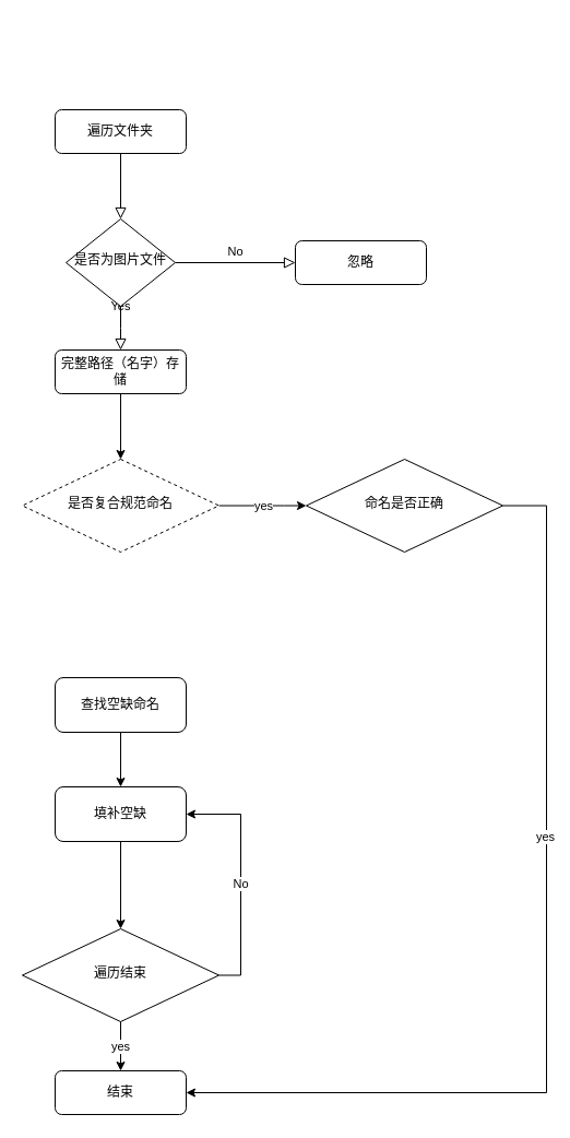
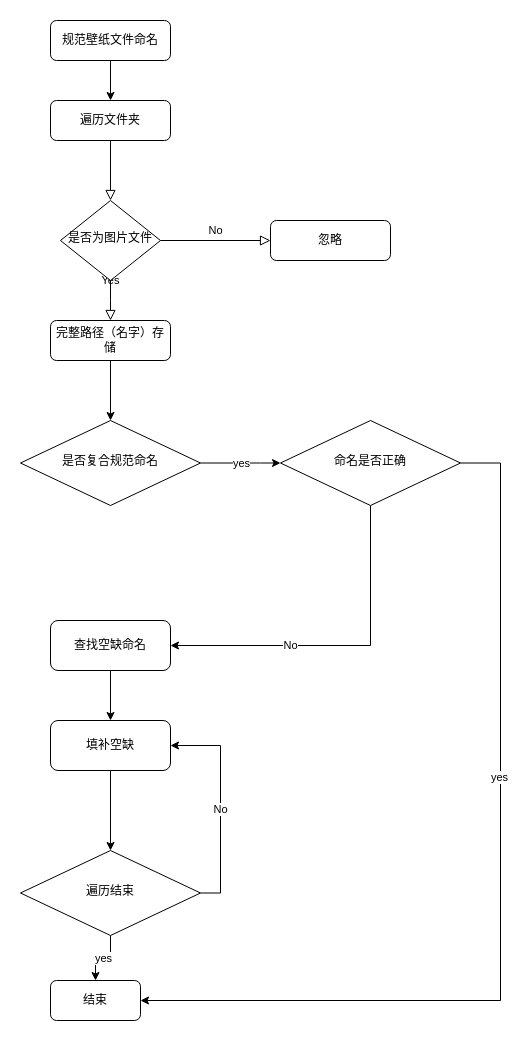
  <mxCell id="0" />
  <mxCell id="1" parent="0" />
  <mxCell id="2" value="" style="rounded=0;html=1;jettySize=auto;orthogonalLoop=1;fontSize=11;endArrow=block;endFill=0;endSize=8;strokeWidth=1;shadow=0;labelBackgroundColor=none;edgeStyle=orthogonalEdgeStyle;exitX=0.5;exitY=1;exitDx=0;exitDy=0;" parent="1" source="9" target="5" edge="1"><mxGeometry relative="1" as="geometry"><mxPoint x="110" y="150" as="sourcePoint" /></mxGeometry></mxCell>
  <mxCell id="3" value="Yes" style="rounded=0;html=1;jettySize=auto;orthogonalLoop=1;fontSize=11;endArrow=block;endFill=0;endSize=8;strokeWidth=1;shadow=0;labelBackgroundColor=none;edgeStyle=orthogonalEdgeStyle;" parent="1" source="5" edge="1"><mxGeometry y="20" relative="1" as="geometry"><mxPoint as="offset" /><mxPoint x="110" y="320" as="targetPoint" /></mxGeometry></mxCell>
  <mxCell id="4" value="No" style="edgeStyle=orthogonalEdgeStyle;rounded=0;html=1;jettySize=auto;orthogonalLoop=1;fontSize=11;endArrow=block;endFill=0;endSize=8;strokeWidth=1;shadow=0;labelBackgroundColor=none;" parent="1" source="5" target="6" edge="1"><mxGeometry y="10" relative="1" as="geometry"><mxPoint as="offset" /></mxGeometry></mxCell>
  <mxCell id="5" value="是否为图片文件" style="rhombus;whiteSpace=wrap;html=1;shadow=0;fontFamily=Helvetica;fontSize=12;align=center;strokeWidth=1;spacing=6;spacingTop=-4;" parent="1" vertex="1"><mxGeometry x="60" y="200" width="100" height="80" as="geometry" /></mxCell>
  <mxCell id="6" value="忽略" style="rounded=1;whiteSpace=wrap;html=1;fontSize=12;glass=0;strokeWidth=1;shadow=0;" parent="1" vertex="1"><mxGeometry x="270" y="220" width="120" height="40" as="geometry" /></mxCell>
+ <mxCell id="7" value="" style="edgeStyle=orthogonalEdgeStyle;rounded=0;orthogonalLoop=1;jettySize=auto;html=1;" parent="1" source="8" target="9" edge="1"><mxGeometry relative="1" as="geometry" /></mxCell>
+ <mxCell id="8" value="规范壁纸文件命名" style="rounded=1;whiteSpace=wrap;html=1;fontSize=12;glass=0;strokeWidth=1;shadow=0;" parent="1" vertex="1"><mxGeometry x="50" y="20" width="120" height="40" as="geometry" /></mxCell>
  <mxCell id="9" value="遍历文件夹" style="rounded=1;whiteSpace=wrap;html=1;fontSize=12;glass=0;strokeWidth=1;shadow=0;" parent="1" vertex="1"><mxGeometry x="50" y="100" width="120" height="40" as="geometry" /></mxCell>
  <mxCell id="10" style="edgeStyle=orthogonalEdgeStyle;rounded=0;orthogonalLoop=1;jettySize=auto;html=1;entryX=0;entryY=0.5;entryDx=0;entryDy=0;" parent="1" source="12" target="20" edge="1"><mxGeometry relative="1" as="geometry"><Array as="points"><mxPoint x="260" y="463" /><mxPoint x="260" y="463" /></Array></mxGeometry></mxCell>
  <mxCell id="11" value="yes" style="edgeLabel;html=1;align=center;verticalAlign=middle;resizable=0;points=[];" parent="10" vertex="1" connectable="0"><mxGeometry x="0.163" y="-1" relative="1" as="geometry"><mxPoint x="-7" y="-1" as="offset" /></mxGeometry></mxCell>
- <mxCell id="12" value="是否复合规范命名" style="rhombus;whiteSpace=wrap;html=1;shadow=0;fontFamily=Helvetica;fontSize=12;align=center;strokeWidth=1;spacing=6;spacingTop=-4;dashed=1;" parent="1" vertex="1"><mxGeometry x="20" y="420" width="180" height="85" as="geometry" /></mxCell>
+ <mxCell id="12" value="是否复合规范命名" style="rhombus;whiteSpace=wrap;html=1;shadow=0;fontFamily=Helvetica;fontSize=12;align=center;strokeWidth=1;spacing=6;spacingTop=-4;" parent="1" vertex="1"><mxGeometry x="20" y="420" width="180" height="85" as="geometry" /></mxCell>
  <mxCell id="13" value="完整路径（名字）存储" style="rounded=1;whiteSpace=wrap;html=1;fontSize=12;glass=0;strokeWidth=1;shadow=0;" parent="1" vertex="1"><mxGeometry x="50" y="320" width="120" height="40" as="geometry" /></mxCell>
  <mxCell id="14" style="edgeStyle=orthogonalEdgeStyle;rounded=0;orthogonalLoop=1;jettySize=auto;html=1;entryX=0.5;entryY=0;entryDx=0;entryDy=0;exitX=0.5;exitY=1;exitDx=0;exitDy=0;" parent="1" source="13" target="12" edge="1"><mxGeometry relative="1" as="geometry"><mxPoint x="110" y="440" as="sourcePoint" /></mxGeometry></mxCell>
- <mxCell id="15" value="结束" style="rounded=1;whiteSpace=wrap;html=1;fontSize=12;glass=0;strokeWidth=1;shadow=0;" parent="1" vertex="1"><mxGeometry x="50" y="980" width="120" height="40" as="geometry" /></mxCell>
+ <mxCell id="15" value="结束" style="rounded=1;whiteSpace=wrap;html=1;fontSize=12;glass=0;strokeWidth=1;shadow=0;" parent="1" vertex="1"><mxGeometry x="50" y="980" width="90" height="40" as="geometry" /></mxCell>
  <mxCell id="16" style="edgeStyle=orthogonalEdgeStyle;rounded=0;orthogonalLoop=1;jettySize=auto;html=1;entryX=1;entryY=0.5;entryDx=0;entryDy=0;exitX=1;exitY=0.5;exitDx=0;exitDy=0;" parent="1" source="20" target="15" edge="1"><mxGeometry relative="1" as="geometry"><Array as="points"><mxPoint x="500" y="463" /><mxPoint x="500" y="1000" /></Array></mxGeometry></mxCell>
  <mxCell id="17" value="yes" style="edgeLabel;html=1;align=center;verticalAlign=middle;resizable=0;points=[];" parent="16" vertex="1" connectable="0"><mxGeometry x="-0.244" y="-2" relative="1" as="geometry"><mxPoint as="offset" /></mxGeometry></mxCell>
+ <mxCell id="18" style="edgeStyle=orthogonalEdgeStyle;rounded=0;orthogonalLoop=1;jettySize=auto;html=1;exitX=0.5;exitY=1;exitDx=0;exitDy=0;entryX=1;entryY=0.5;entryDx=0;entryDy=0;" parent="1" source="20" target="22" edge="1"><mxGeometry relative="1" as="geometry" /></mxCell>
+ <mxCell id="19" value="No" style="edgeLabel;html=1;align=center;verticalAlign=middle;resizable=0;points=[];" parent="18" vertex="1" connectable="0"><mxGeometry x="0.301" y="-1" relative="1" as="geometry"><mxPoint as="offset" /></mxGeometry></mxCell>
  <mxCell id="20" value="命名是否正确" style="rhombus;whiteSpace=wrap;html=1;shadow=0;fontFamily=Helvetica;fontSize=12;align=center;strokeWidth=1;spacing=6;spacingTop=-4;" parent="1" vertex="1"><mxGeometry x="280" y="420" width="180" height="85" as="geometry" /></mxCell>
  <mxCell id="21" style="edgeStyle=orthogonalEdgeStyle;rounded=0;orthogonalLoop=1;jettySize=auto;html=1;exitX=0.5;exitY=1;exitDx=0;exitDy=0;entryX=0.5;entryY=0;entryDx=0;entryDy=0;" parent="1" source="22" target="24" edge="1"><mxGeometry relative="1" as="geometry" /></mxCell>
  <mxCell id="22" value="查找空缺命名" style="rounded=1;whiteSpace=wrap;html=1;fontSize=12;glass=0;strokeWidth=1;shadow=0;" parent="1" vertex="1"><mxGeometry x="50" y="620" width="120" height="50" as="geometry" /></mxCell>
  <mxCell id="23" style="edgeStyle=orthogonalEdgeStyle;rounded=0;orthogonalLoop=1;jettySize=auto;html=1;exitX=0.5;exitY=1;exitDx=0;exitDy=0;entryX=0.5;entryY=0;entryDx=0;entryDy=0;" parent="1" source="24" target="28" edge="1"><mxGeometry relative="1" as="geometry" /></mxCell>
  <mxCell id="24" value="填补空缺" style="rounded=1;whiteSpace=wrap;html=1;fontSize=12;glass=0;strokeWidth=1;shadow=0;" parent="1" vertex="1"><mxGeometry x="50" y="720" width="120" height="50" as="geometry" /></mxCell>
  <mxCell id="25" value="yes" style="edgeStyle=orthogonalEdgeStyle;rounded=0;orthogonalLoop=1;jettySize=auto;html=1;exitX=0.5;exitY=1;exitDx=0;exitDy=0;entryX=0.5;entryY=0;entryDx=0;entryDy=0;" parent="1" source="28" target="15" edge="1"><mxGeometry relative="1" as="geometry" /></mxCell>
  <mxCell id="26" style="edgeStyle=orthogonalEdgeStyle;rounded=0;orthogonalLoop=1;jettySize=auto;html=1;exitX=1;exitY=0.5;exitDx=0;exitDy=0;entryX=1;entryY=0.5;entryDx=0;entryDy=0;" parent="1" source="28" target="24" edge="1"><mxGeometry relative="1" as="geometry" /></mxCell>
  <mxCell id="27" value="No" style="edgeLabel;html=1;align=center;verticalAlign=middle;resizable=0;points=[];" parent="26" vertex="1" connectable="0"><mxGeometry x="-0.046" y="1" relative="1" as="geometry"><mxPoint as="offset" /></mxGeometry></mxCell>
  <mxCell id="28" value="遍历结束" style="rhombus;whiteSpace=wrap;html=1;shadow=0;fontFamily=Helvetica;fontSize=12;align=center;strokeWidth=1;spacing=6;spacingTop=-4;" parent="1" vertex="1"><mxGeometry x="20" y="850" width="180" height="85" as="geometry" /></mxCell>
